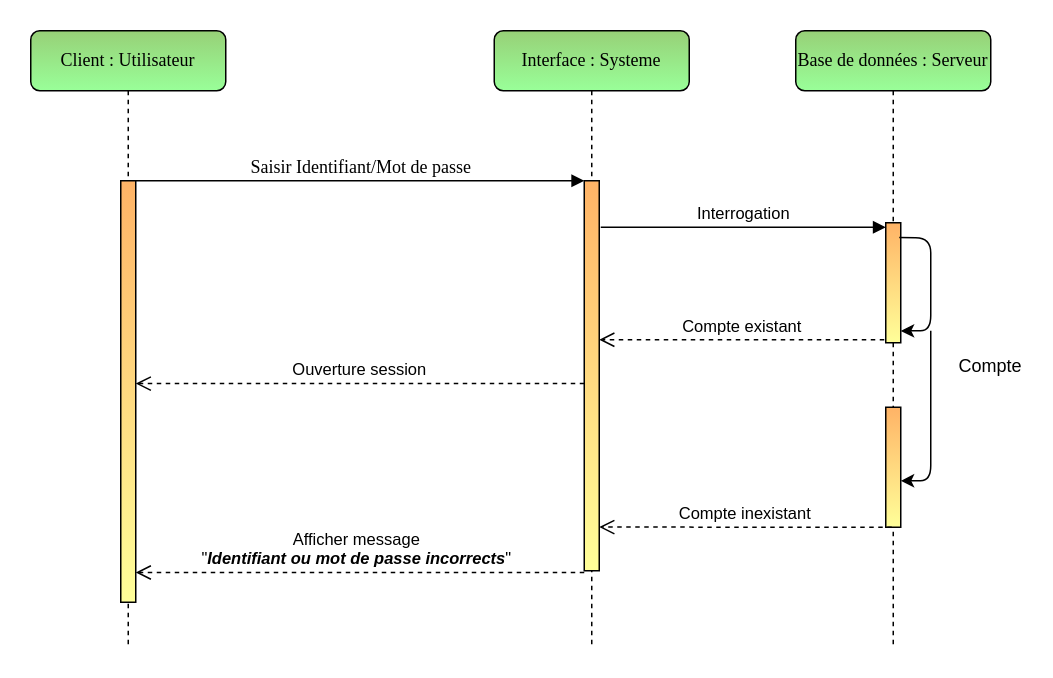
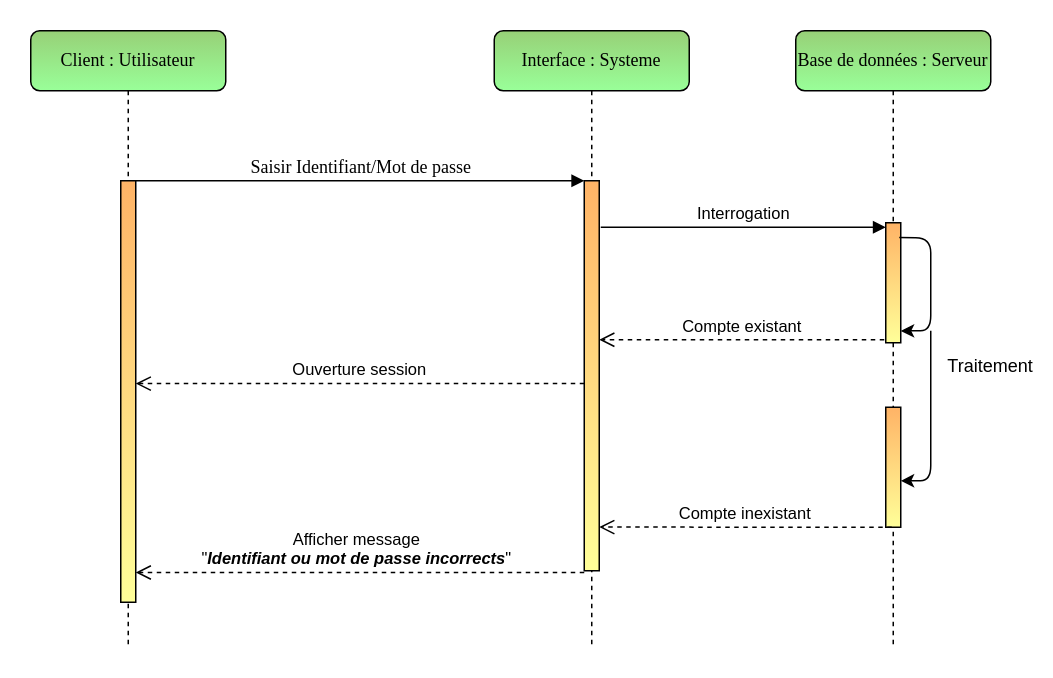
  <mxCell id="0" />
  <mxCell id="1" parent="0" />
  <mxCell id="2" value="Interface : Systeme" style="shape=umlLifeline;perimeter=lifelinePerimeter;whiteSpace=wrap;html=1;container=1;collapsible=0;recursiveResize=0;outlineConnect=0;rounded=1;shadow=0;comic=0;labelBackgroundColor=none;strokeColor=#000000;strokeWidth=1;fillColor=#97D077;fontFamily=Verdana;fontSize=12;align=center;gradientColor=#99FF99;glass=0;" parent="1" vertex="1"><mxGeometry x="329" y="20" width="130" height="410" as="geometry" /></mxCell>
  <mxCell id="3" value="" style="html=1;points=[];perimeter=orthogonalPerimeter;rounded=0;shadow=0;comic=0;labelBackgroundColor=none;strokeColor=#000000;strokeWidth=1;fillColor=#FFB366;fontFamily=Verdana;fontSize=12;fontColor=#000000;align=center;gradientColor=#FFFF99;" parent="2" vertex="1"><mxGeometry x="60" y="100" width="10" height="260" as="geometry" /></mxCell>
  <mxCell id="4" value="Base de données : Serveur" style="shape=umlLifeline;perimeter=lifelinePerimeter;whiteSpace=wrap;html=1;container=1;collapsible=0;recursiveResize=0;outlineConnect=0;rounded=1;shadow=0;comic=0;labelBackgroundColor=none;strokeColor=#000000;strokeWidth=1;fillColor=#97D077;fontFamily=Verdana;fontSize=12;align=center;gradientColor=#99FF99;glass=0;" parent="1" vertex="1"><mxGeometry x="530" y="20" width="130" height="410" as="geometry" /></mxCell>
  <mxCell id="5" value="" style="html=1;points=[];perimeter=orthogonalPerimeter;gradientColor=#FFFF99;fillColor=#FFB366;" parent="4" vertex="1"><mxGeometry x="60" y="128" width="10" height="80" as="geometry" /></mxCell>
  <mxCell id="6" value="" style="endArrow=classic;html=1;exitX=0.9;exitY=0.123;exitDx=0;exitDy=0;exitPerimeter=0;entryX=1;entryY=0.901;entryDx=0;entryDy=0;entryPerimeter=0;" parent="4" source="5" target="5" edge="1"><mxGeometry width="50" height="50" relative="1" as="geometry"><mxPoint x="-438" y="651" as="sourcePoint" /><mxPoint x="71" y="239.51" as="targetPoint" /><Array as="points"><mxPoint x="90" y="138" /><mxPoint x="90" y="200" /></Array></mxGeometry></mxCell>
  <mxCell id="7" value="" style="html=1;points=[];perimeter=orthogonalPerimeter;rounded=0;shadow=0;comic=0;labelBackgroundColor=none;strokeColor=#000000;strokeWidth=1;fillColor=#FFB366;fontFamily=Verdana;fontSize=12;fontColor=#000000;align=center;gradientColor=#FFFF99;" parent="4" vertex="1"><mxGeometry x="60" y="251" width="10" height="80" as="geometry" /></mxCell>
  <mxCell id="8" value="Client : Utilisateur" style="shape=umlLifeline;perimeter=lifelinePerimeter;whiteSpace=wrap;html=1;container=1;collapsible=0;recursiveResize=0;outlineConnect=0;rounded=1;shadow=0;comic=0;labelBackgroundColor=none;strokeColor=#000000;strokeWidth=1;fillColor=#97D077;fontFamily=Verdana;fontSize=12;align=center;gradientColor=#99FF99;glass=0;" parent="1" vertex="1"><mxGeometry x="20" y="20" width="130" height="410" as="geometry" /></mxCell>
  <mxCell id="9" value="" style="html=1;points=[];perimeter=orthogonalPerimeter;rounded=0;shadow=0;comic=0;labelBackgroundColor=none;strokeColor=#000000;strokeWidth=1;fillColor=#FFB366;fontFamily=Verdana;fontSize=12;fontColor=#000000;align=center;gradientColor=#FFFF99;" parent="8" vertex="1"><mxGeometry x="60" y="100" width="10" height="281" as="geometry" /></mxCell>
  <mxCell id="10" value="Saisir Identifiant/Mot de passe" style="html=1;verticalAlign=bottom;endArrow=block;entryX=0;entryY=0;labelBackgroundColor=none;fontFamily=Verdana;fontSize=12;edgeStyle=elbowEdgeStyle;elbow=vertical;" parent="1" source="9" target="3" edge="1"><mxGeometry relative="1" as="geometry"><mxPoint x="345" y="131" as="sourcePoint" /></mxGeometry></mxCell>
  <mxCell id="11" value="Interrogation" style="html=1;verticalAlign=bottom;endArrow=block;entryX=0;entryY=0;labelBackgroundColor=none;exitX=1.1;exitY=0.108;exitDx=0;exitDy=0;exitPerimeter=0;" parent="1" edge="1"><mxGeometry x="0.005" relative="1" as="geometry"><mxPoint x="400" y="151.08" as="sourcePoint" /><mxPoint x="590" y="151" as="targetPoint" /><mxPoint as="offset" /></mxGeometry></mxCell>
  <mxCell id="12" value="Compte existant" style="html=1;verticalAlign=bottom;endArrow=open;dashed=1;endSize=8;exitX=-0.1;exitY=0.975;exitDx=0;exitDy=0;exitPerimeter=0;labelBackgroundColor=none;" parent="1" source="5" target="3" edge="1"><mxGeometry relative="1" as="geometry"><mxPoint x="399" y="230" as="targetPoint" /><mxPoint x="589" y="268.51" as="sourcePoint" /><mxPoint as="offset" /></mxGeometry></mxCell>
  <mxCell id="13" value="&lt;div&gt;Ouverture session&lt;/div&gt;" style="html=1;verticalAlign=bottom;endArrow=open;dashed=1;endSize=8;exitX=0;exitY=0.52;exitDx=0;exitDy=0;exitPerimeter=0;labelBackgroundColor=none;" parent="1" source="3" target="9" edge="1"><mxGeometry relative="1" as="geometry"><mxPoint x="137" y="290" as="targetPoint" /><mxPoint x="365.5" y="268.91" as="sourcePoint" /></mxGeometry></mxCell>
- <mxCell id="14" value="Compte" style="text;html=1;strokeColor=none;fillColor=none;align=center;verticalAlign=middle;whiteSpace=wrap;rounded=0;shadow=0;glass=0;" parent="1" vertex="1"><mxGeometry x="640" y="234" width="40" height="20" as="geometry" /></mxCell>
+ <mxCell id="14" value="Traitement" style="text;html=1;strokeColor=none;fillColor=none;align=center;verticalAlign=middle;whiteSpace=wrap;rounded=0;shadow=0;glass=0;" parent="1" vertex="1"><mxGeometry x="640" y="234" width="40" height="20" as="geometry" /></mxCell>
  <mxCell id="15" value="" style="endArrow=classic;html=1;entryX=1;entryY=0.613;entryDx=0;entryDy=0;entryPerimeter=0;" parent="1" target="7" edge="1"><mxGeometry width="50" height="50" relative="1" as="geometry"><mxPoint x="620" y="220" as="sourcePoint" /><mxPoint x="100" y="621" as="targetPoint" /><Array as="points"><mxPoint x="620" y="320" /></Array></mxGeometry></mxCell>
  <mxCell id="16" value="&lt;div&gt;Compte inexistant&lt;/div&gt;" style="html=1;verticalAlign=bottom;endArrow=open;dashed=1;endSize=8;exitX=0.4;exitY=1;exitDx=0;exitDy=0;exitPerimeter=0;entryX=1;entryY=0.888;entryDx=0;entryDy=0;entryPerimeter=0;labelBackgroundColor=none;" parent="1" source="7" target="3" edge="1"><mxGeometry x="0.005" relative="1" as="geometry"><mxPoint x="415" y="351" as="targetPoint" /><mxPoint x="567" y="350" as="sourcePoint" /><mxPoint as="offset" /></mxGeometry></mxCell>
  <mxCell id="17" value="&lt;div&gt;Afficher message&lt;/div&gt;&lt;div&gt;&quot;&lt;i&gt;&lt;b&gt;Identifiant ou mot de passe incorrects&lt;/b&gt;&lt;/i&gt;&quot;&lt;/div&gt;" style="html=1;verticalAlign=bottom;endArrow=open;dashed=1;endSize=8;exitX=0;exitY=0.52;exitDx=0;exitDy=0;exitPerimeter=0;entryX=1;entryY=0.589;entryDx=0;entryDy=0;entryPerimeter=0;labelBackgroundColor=none;" parent="1" edge="1"><mxGeometry x="0.019" relative="1" as="geometry"><mxPoint x="90" y="381.16" as="targetPoint" /><mxPoint x="389" y="381.2" as="sourcePoint" /><mxPoint as="offset" /></mxGeometry></mxCell>
